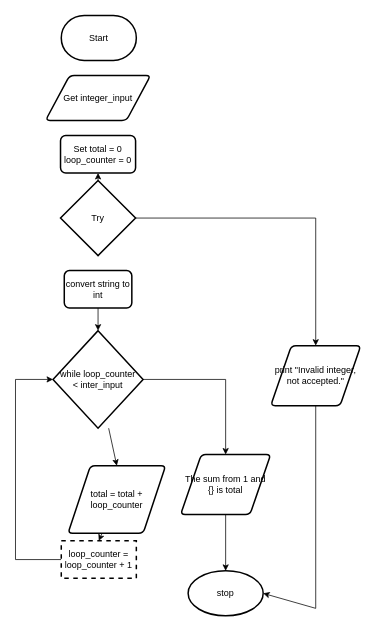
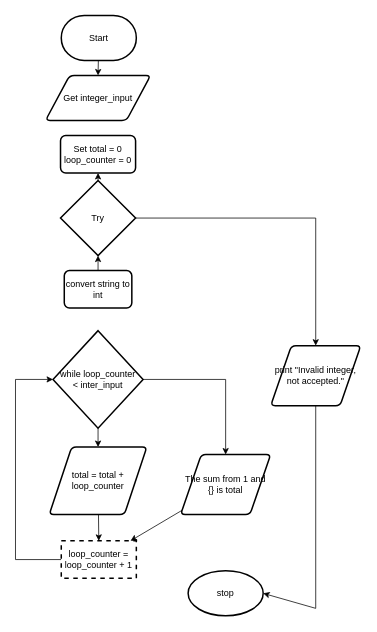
  <mxCell id="0" />
  <mxCell id="1" parent="0" />
+ <mxCell id="2" style="edgeStyle=none;html=1;entryX=0.5;entryY=0;entryDx=0;entryDy=0;" edge="1" parent="1" source="3" target="4"><mxGeometry relative="1" as="geometry"><Array as="points" /></mxGeometry></mxCell>
  <mxCell id="3" value="Start" style="strokeWidth=2;html=1;shape=mxgraph.flowchart.terminator;whiteSpace=wrap;" vertex="1" parent="1"><mxGeometry x="81" y="20" width="100" height="60" as="geometry" /></mxCell>
  <mxCell id="4" value="Get integer_input" style="shape=parallelogram;html=1;strokeWidth=2;perimeter=parallelogramPerimeter;whiteSpace=wrap;rounded=1;arcSize=12;size=0.23;" vertex="1" parent="1"><mxGeometry x="60" y="100" width="140" height="60" as="geometry" /></mxCell>
  <mxCell id="5" style="edgeStyle=none;html=1;entryX=0.5;entryY=0;entryDx=0;entryDy=0;" edge="1" parent="1" source="7" target="17"><mxGeometry relative="1" as="geometry" /></mxCell>
  <mxCell id="6" style="edgeStyle=none;rounded=0;html=1;entryX=0.5;entryY=0;entryDx=0;entryDy=0;exitX=1;exitY=0.5;exitDx=0;exitDy=0;exitPerimeter=0;" edge="1" parent="1" source="7" target="21"><mxGeometry relative="1" as="geometry"><mxPoint x="250" y="505" as="targetPoint" /><Array as="points"><mxPoint x="300" y="505" /></Array></mxGeometry></mxCell>
  <mxCell id="7" value="while loop_counter &lt;br&gt;&amp;lt; inter_input" style="strokeWidth=2;html=1;shape=mxgraph.flowchart.decision;whiteSpace=wrap;" vertex="1" parent="1"><mxGeometry x="70" y="440" width="120" height="130" as="geometry" /></mxCell>
  <mxCell id="8" style="edgeStyle=none;rounded=0;html=1;entryX=1;entryY=0.5;entryDx=0;entryDy=0;entryPerimeter=0;" edge="1" parent="1" source="9" target="22"><mxGeometry relative="1" as="geometry"><Array as="points"><mxPoint x="420" y="810" /></Array></mxGeometry></mxCell>
  <mxCell id="9" value="print &quot;Invalid integer, not accepted.&quot;" style="shape=parallelogram;html=1;strokeWidth=2;perimeter=parallelogramPerimeter;whiteSpace=wrap;rounded=1;arcSize=12;size=0.23;" vertex="1" parent="1"><mxGeometry x="360" y="460" width="120" height="80" as="geometry" /></mxCell>
  <mxCell id="10" style="edgeStyle=none;rounded=0;html=1;" edge="1" parent="1" source="12" target="15"><mxGeometry relative="1" as="geometry" /></mxCell>
  <mxCell id="11" style="edgeStyle=none;rounded=0;html=1;entryX=0.5;entryY=0;entryDx=0;entryDy=0;exitX=1;exitY=0.5;exitDx=0;exitDy=0;exitPerimeter=0;" edge="1" parent="1" source="12" target="9"><mxGeometry relative="1" as="geometry"><Array as="points"><mxPoint x="420" y="290" /></Array></mxGeometry></mxCell>
  <mxCell id="12" value="Try" style="strokeWidth=2;html=1;shape=mxgraph.flowchart.decision;whiteSpace=wrap;" vertex="1" parent="1"><mxGeometry x="80" y="240" width="100" height="100" as="geometry" /></mxCell>
- <mxCell id="13" style="edgeStyle=none;rounded=0;html=1;" edge="1" parent="1" source="14" target="7"><mxGeometry relative="1" as="geometry" /></mxCell>
+ <mxCell id="13" style="edgeStyle=none;rounded=0;html=1;" edge="1" parent="1" source="14" target="12"><mxGeometry relative="1" as="geometry" /></mxCell>
  <mxCell id="14" value="&lt;span&gt;convert string to int&lt;/span&gt;" style="rounded=1;whiteSpace=wrap;html=1;absoluteArcSize=1;arcSize=14;strokeWidth=2;" vertex="1" parent="1"><mxGeometry x="85" y="360" width="90" height="50" as="geometry" /></mxCell>
  <mxCell id="15" value="Set total = 0&lt;br&gt;loop_counter = 0" style="rounded=1;whiteSpace=wrap;html=1;absoluteArcSize=1;arcSize=14;strokeWidth=2;" vertex="1" parent="1"><mxGeometry x="80" y="180" width="100" height="50" as="geometry" /></mxCell>
  <mxCell id="16" style="edgeStyle=none;html=1;entryX=0.5;entryY=0;entryDx=0;entryDy=0;" edge="1" parent="1" source="17" target="19"><mxGeometry relative="1" as="geometry" /></mxCell>
- <mxCell id="17" value="total = total + loop_counter" style="shape=parallelogram;html=1;strokeWidth=2;perimeter=parallelogramPerimeter;whiteSpace=wrap;rounded=1;arcSize=12;size=0.23;" vertex="1" parent="1"><mxGeometry x="90" y="620" width="130" height="90" as="geometry" /></mxCell>
+ <mxCell id="17" value="total = total + loop_counter" style="shape=parallelogram;html=1;strokeWidth=2;perimeter=parallelogramPerimeter;whiteSpace=wrap;rounded=1;arcSize=12;size=0.23;" vertex="1" parent="1"><mxGeometry x="65" y="595" width="130" height="90" as="geometry" /></mxCell>
  <mxCell id="18" style="edgeStyle=none;html=1;entryX=0;entryY=0.5;entryDx=0;entryDy=0;entryPerimeter=0;rounded=0;" edge="1" parent="1" source="19" target="7"><mxGeometry relative="1" as="geometry"><Array as="points"><mxPoint x="20" y="745" /><mxPoint x="20" y="505" /></Array></mxGeometry></mxCell>
  <mxCell id="19" value="&lt;span style=&quot;font-family: &amp;#34;helvetica&amp;#34;&quot;&gt;loop_counter = loop_counter + 1&lt;/span&gt;" style="rounded=0;whiteSpace=wrap;html=1;absoluteArcSize=1;arcSize=14;strokeWidth=2;dashed=1;" vertex="1" parent="1"><mxGeometry x="81" y="720" width="100" height="50" as="geometry" /></mxCell>
- <mxCell id="20" style="edgeStyle=none;rounded=0;html=1;" edge="1" parent="1" source="21" target="22"><mxGeometry relative="1" as="geometry" /></mxCell>
+ <mxCell id="20" style="edgeStyle=none;rounded=0;html=1;" edge="1" parent="1" source="21" target="19"><mxGeometry relative="1" as="geometry" /></mxCell>
  <mxCell id="21" value="The sum from 1 and {} is total" style="shape=parallelogram;html=1;strokeWidth=2;perimeter=parallelogramPerimeter;whiteSpace=wrap;rounded=1;arcSize=12;size=0.23;" vertex="1" parent="1"><mxGeometry x="240" y="605" width="120" height="80" as="geometry" /></mxCell>
  <mxCell id="22" value="stop" style="strokeWidth=2;html=1;shape=mxgraph.flowchart.start_1;whiteSpace=wrap;rounded=0;" vertex="1" parent="1"><mxGeometry x="250" y="760" width="100" height="60" as="geometry" /></mxCell>
